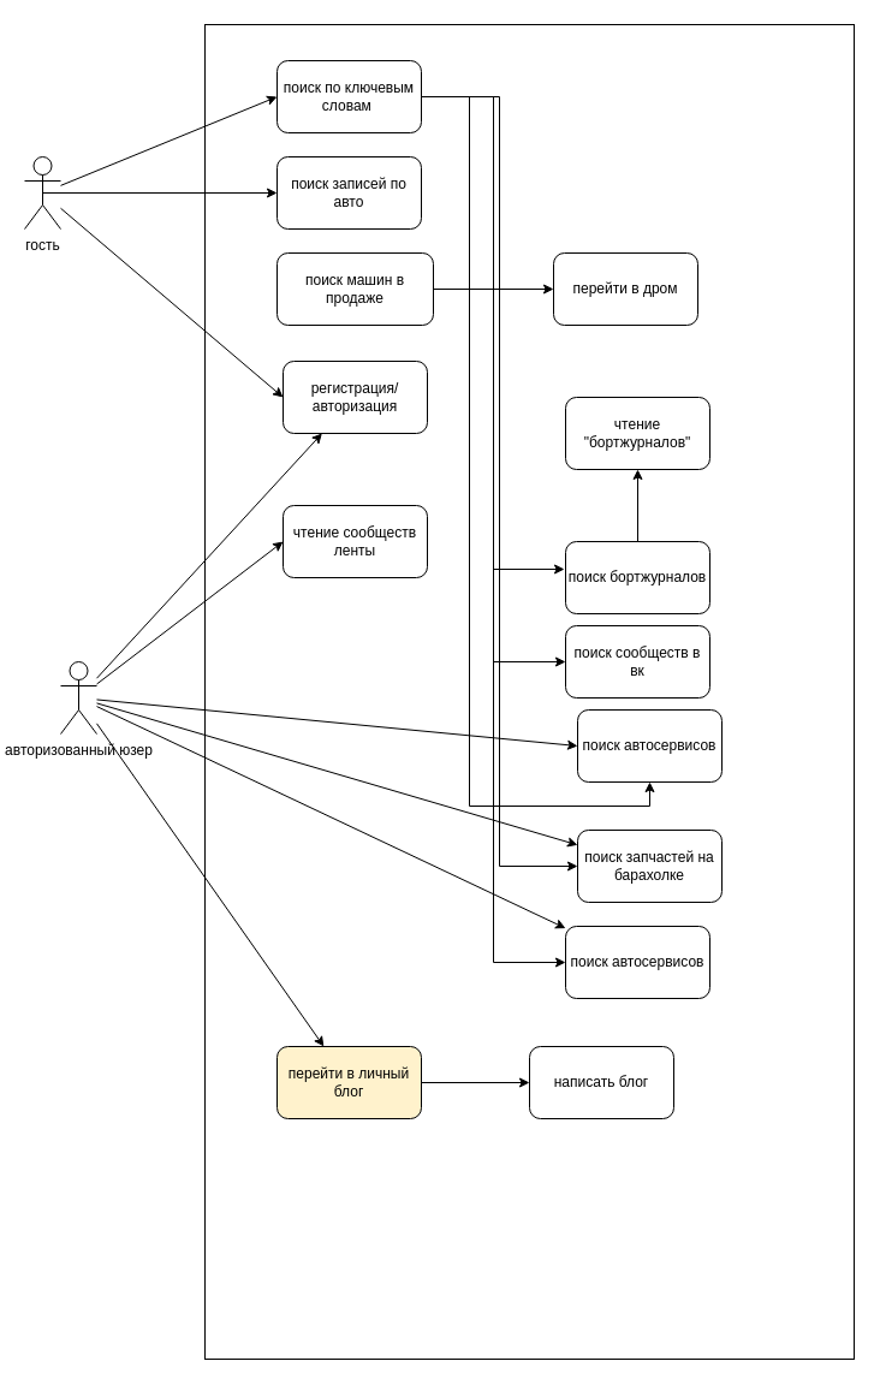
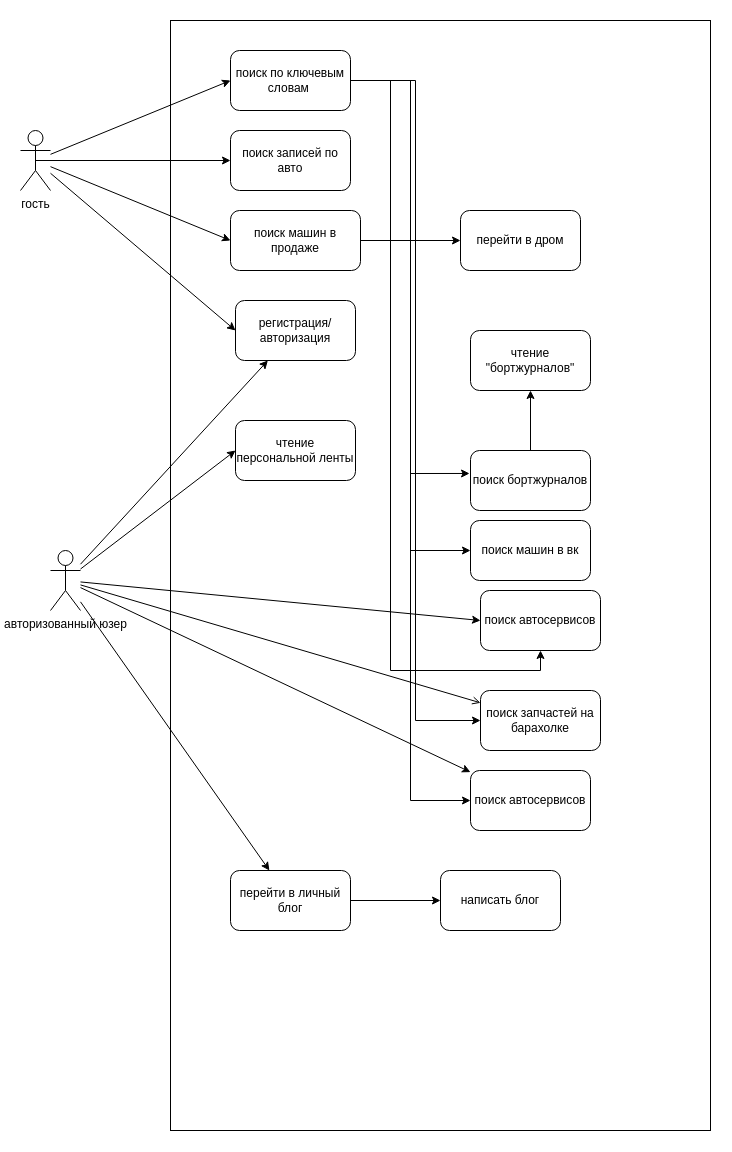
  <mxCell id="0" />
  <mxCell id="1" parent="0" />
  <mxCell id="2" value="гость&lt;div&gt;&lt;br&gt;&lt;/div&gt;" style="shape=umlActor;verticalLabelPosition=bottom;verticalAlign=top;html=1;outlineConnect=0;" vertex="1" parent="1"><mxGeometry x="20" y="130" width="30" height="60" as="geometry" /></mxCell>
  <mxCell id="3" value="" style="rounded=0;whiteSpace=wrap;html=1;" vertex="1" parent="1"><mxGeometry x="170" y="20" width="540" height="1110" as="geometry" /></mxCell>
  <mxCell id="4" style="edgeStyle=orthogonalEdgeStyle;rounded=0;orthogonalLoop=1;jettySize=auto;html=1;entryX=0;entryY=0.5;entryDx=0;entryDy=0;" edge="1" parent="1" source="7" target="21"><mxGeometry relative="1" as="geometry" /></mxCell>
  <mxCell id="5" style="edgeStyle=orthogonalEdgeStyle;rounded=0;orthogonalLoop=1;jettySize=auto;html=1;entryX=0;entryY=0.5;entryDx=0;entryDy=0;" edge="1" parent="1" source="7" target="29"><mxGeometry relative="1" as="geometry" /></mxCell>
  <mxCell id="6" style="edgeStyle=orthogonalEdgeStyle;rounded=0;orthogonalLoop=1;jettySize=auto;html=1;entryX=0;entryY=0.5;entryDx=0;entryDy=0;" edge="1" parent="1" source="7" target="30"><mxGeometry relative="1" as="geometry" /></mxCell>
  <mxCell id="7" value="поиск по ключевым словам&amp;nbsp;" style="rounded=1;whiteSpace=wrap;html=1;" vertex="1" parent="1"><mxGeometry x="230" y="50" width="120" height="60" as="geometry" /></mxCell>
  <mxCell id="8" value="поиск записей по авто" style="rounded=1;whiteSpace=wrap;html=1;" vertex="1" parent="1"><mxGeometry x="230" y="130" width="120" height="60" as="geometry" /></mxCell>
  <mxCell id="9" style="edgeStyle=orthogonalEdgeStyle;rounded=0;orthogonalLoop=1;jettySize=auto;html=1;" edge="1" parent="1" source="10" target="23"><mxGeometry relative="1" as="geometry" /></mxCell>
  <mxCell id="10" value="поиск машин в продаже" style="rounded=1;whiteSpace=wrap;html=1;" vertex="1" parent="1"><mxGeometry x="230" y="210" width="130" height="60" as="geometry" /></mxCell>
  <mxCell id="11" value="регистрация/авторизация" style="rounded=1;whiteSpace=wrap;html=1;" vertex="1" parent="1"><mxGeometry x="235" y="300" width="120" height="60" as="geometry" /></mxCell>
- <mxCell id="12" value="чтение сообществ ленты" style="rounded=1;whiteSpace=wrap;html=1;" vertex="1" parent="1"><mxGeometry x="235" y="420" width="120" height="60" as="geometry" /></mxCell>
+ <mxCell id="12" value="чтение персональной ленты" style="rounded=1;whiteSpace=wrap;html=1;" vertex="1" parent="1"><mxGeometry x="235" y="420" width="120" height="60" as="geometry" /></mxCell>
  <mxCell id="13" style="rounded=0;orthogonalLoop=1;jettySize=auto;html=1;" edge="1" parent="1" source="18" target="11"><mxGeometry relative="1" as="geometry" /></mxCell>
  <mxCell id="14" style="rounded=0;orthogonalLoop=1;jettySize=auto;html=1;entryX=0;entryY=0.5;entryDx=0;entryDy=0;" edge="1" parent="1" source="18" target="22"><mxGeometry relative="1" as="geometry" /></mxCell>
- <mxCell id="15" style="rounded=0;orthogonalLoop=1;jettySize=auto;html=1;" edge="1" parent="1" source="18" target="29"><mxGeometry relative="1" as="geometry" /></mxCell>
+ <mxCell id="15" style="rounded=0;orthogonalLoop=1;jettySize=auto;html=1;endArrow=open;" edge="1" parent="1" source="18" target="29"><mxGeometry relative="1" as="geometry" /></mxCell>
  <mxCell id="16" style="rounded=0;orthogonalLoop=1;jettySize=auto;html=1;" edge="1" parent="1" source="18" target="30"><mxGeometry relative="1" as="geometry" /></mxCell>
  <mxCell id="17" style="rounded=0;orthogonalLoop=1;jettySize=auto;html=1;" edge="1" parent="1" source="18" target="35"><mxGeometry relative="1" as="geometry" /></mxCell>
  <mxCell id="18" value="&lt;div&gt;авторизованный юзер&lt;/div&gt;" style="shape=umlActor;verticalLabelPosition=bottom;verticalAlign=top;html=1;outlineConnect=0;" vertex="1" parent="1"><mxGeometry x="50" y="550" width="30" height="60" as="geometry" /></mxCell>
  <mxCell id="19" style="edgeStyle=orthogonalEdgeStyle;rounded=0;orthogonalLoop=1;jettySize=auto;html=1;" edge="1" parent="1" source="20" target="28"><mxGeometry relative="1" as="geometry" /></mxCell>
  <mxCell id="20" value="поиск бортжурналов" style="rounded=1;whiteSpace=wrap;html=1;" vertex="1" parent="1"><mxGeometry x="470" y="450" width="120" height="60" as="geometry" /></mxCell>
- <mxCell id="21" value="поиск сообществ в вк" style="rounded=1;whiteSpace=wrap;html=1;" vertex="1" parent="1"><mxGeometry x="470" y="520" width="120" height="60" as="geometry" /></mxCell>
+ <mxCell id="21" value="поиск машин в вк" style="rounded=1;whiteSpace=wrap;html=1;" vertex="1" parent="1"><mxGeometry x="470" y="520" width="120" height="60" as="geometry" /></mxCell>
  <mxCell id="22" value="поиск автосервисов" style="rounded=1;whiteSpace=wrap;html=1;" vertex="1" parent="1"><mxGeometry x="480" y="590" width="120" height="60" as="geometry" /></mxCell>
  <mxCell id="23" value="перейти в дром" style="rounded=1;whiteSpace=wrap;html=1;" vertex="1" parent="1"><mxGeometry x="460" y="210" width="120" height="60" as="geometry" /></mxCell>
  <mxCell id="24" value="" style="endArrow=classic;html=1;rounded=0;entryX=0;entryY=0.5;entryDx=0;entryDy=0;" edge="1" parent="1" source="2" target="7"><mxGeometry width="50" height="50" relative="1" as="geometry"><mxPoint x="20" y="140" as="sourcePoint" /><mxPoint x="140" y="200" as="targetPoint" /></mxGeometry></mxCell>
  <mxCell id="25" value="" style="endArrow=classic;html=1;rounded=0;exitX=0.5;exitY=0.5;exitDx=0;exitDy=0;exitPerimeter=0;" edge="1" parent="1" source="2" target="8"><mxGeometry width="50" height="50" relative="1" as="geometry"><mxPoint x="60" y="164" as="sourcePoint" /><mxPoint x="240" y="90" as="targetPoint" /></mxGeometry></mxCell>
+ <mxCell id="26" value="" style="endArrow=classic;html=1;rounded=0;entryX=0;entryY=0.5;entryDx=0;entryDy=0;" edge="1" parent="1" source="2" target="10"><mxGeometry width="50" height="50" relative="1" as="geometry"><mxPoint x="70" y="174" as="sourcePoint" /><mxPoint x="250" y="100" as="targetPoint" /></mxGeometry></mxCell>
  <mxCell id="27" value="" style="endArrow=classic;html=1;rounded=0;entryX=0;entryY=0.5;entryDx=0;entryDy=0;" edge="1" parent="1" source="2" target="11"><mxGeometry width="50" height="50" relative="1" as="geometry"><mxPoint x="80" y="184" as="sourcePoint" /><mxPoint x="260" y="110" as="targetPoint" /></mxGeometry></mxCell>
  <mxCell id="28" value="чтение &quot;бортжурналов&quot;" style="rounded=1;whiteSpace=wrap;html=1;" vertex="1" parent="1"><mxGeometry x="470" y="330" width="120" height="60" as="geometry" /></mxCell>
  <mxCell id="29" value="поиск запчастей на барахолке" style="rounded=1;whiteSpace=wrap;html=1;" vertex="1" parent="1"><mxGeometry x="480" y="690" width="120" height="60" as="geometry" /></mxCell>
  <mxCell id="30" value="поиск автосервисов" style="rounded=1;whiteSpace=wrap;html=1;" vertex="1" parent="1"><mxGeometry x="470" y="770" width="120" height="60" as="geometry" /></mxCell>
  <mxCell id="31" style="edgeStyle=orthogonalEdgeStyle;rounded=0;orthogonalLoop=1;jettySize=auto;html=1;entryX=-0.008;entryY=0.383;entryDx=0;entryDy=0;entryPerimeter=0;" edge="1" parent="1" source="7" target="20"><mxGeometry relative="1" as="geometry" /></mxCell>
  <mxCell id="32" style="edgeStyle=orthogonalEdgeStyle;rounded=0;orthogonalLoop=1;jettySize=auto;html=1;" edge="1" parent="1" source="7" target="22"><mxGeometry relative="1" as="geometry"><mxPoint x="360" y="90" as="sourcePoint" /><mxPoint x="450" y="605" as="targetPoint" /><Array as="points"><mxPoint x="390" y="80" /><mxPoint x="390" y="670" /></Array></mxGeometry></mxCell>
  <mxCell id="33" value="" style="endArrow=classic;html=1;rounded=0;entryX=0;entryY=0.5;entryDx=0;entryDy=0;" edge="1" parent="1" source="18" target="12"><mxGeometry width="50" height="50" relative="1" as="geometry"><mxPoint x="340" y="550" as="sourcePoint" /><mxPoint x="390" y="500" as="targetPoint" /></mxGeometry></mxCell>
  <mxCell id="34" style="edgeStyle=orthogonalEdgeStyle;rounded=0;orthogonalLoop=1;jettySize=auto;html=1;" edge="1" parent="1" source="35" target="36"><mxGeometry relative="1" as="geometry" /></mxCell>
- <mxCell id="35" value="перейти в личный блог" style="rounded=1;whiteSpace=wrap;html=1;fillColor=#fff2cc;" vertex="1" parent="1"><mxGeometry x="230" y="870" width="120" height="60" as="geometry" /></mxCell>
+ <mxCell id="35" value="перейти в личный блог" style="rounded=1;whiteSpace=wrap;html=1;" vertex="1" parent="1"><mxGeometry x="230" y="870" width="120" height="60" as="geometry" /></mxCell>
  <mxCell id="36" value="написать блог" style="rounded=1;whiteSpace=wrap;html=1;" vertex="1" parent="1"><mxGeometry x="440" y="870" width="120" height="60" as="geometry" /></mxCell>
